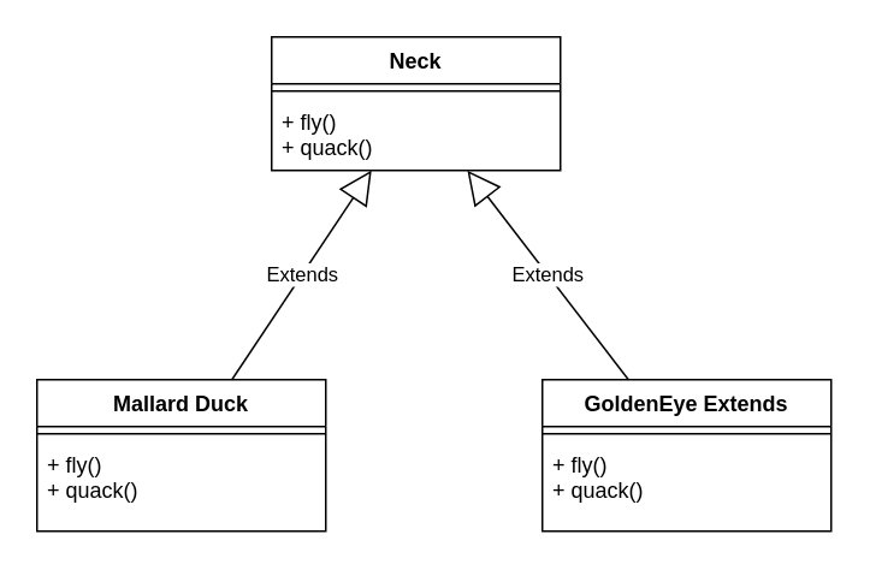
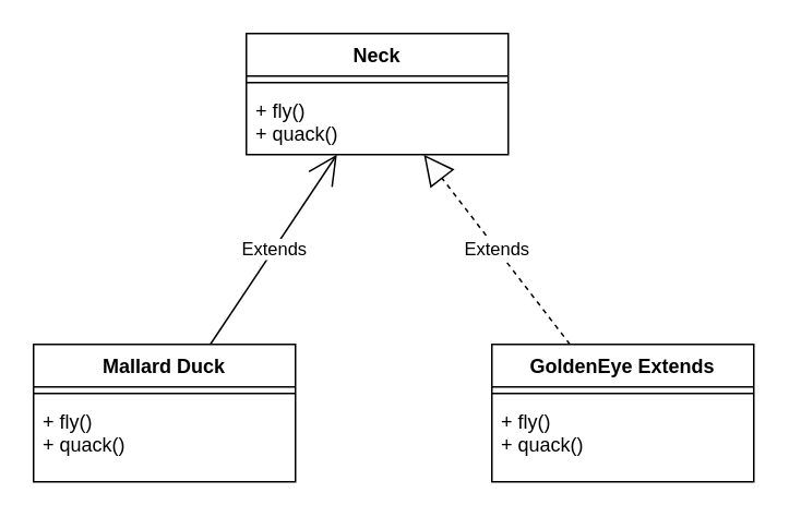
  <mxCell id="0" />
  <mxCell id="1" parent="0" />
  <mxCell id="2" value="Neck" style="swimlane;fontStyle=1;align=center;verticalAlign=top;childLayout=stackLayout;horizontal=1;startSize=26;horizontalStack=0;resizeParent=1;resizeParentMax=0;resizeLast=0;collapsible=1;marginBottom=0;" vertex="1" parent="1"><mxGeometry x="150" y="20" width="160" height="74" as="geometry"><mxRectangle x="350" y="90" width="100" height="30" as="alternateBounds" /></mxGeometry></mxCell>
  <mxCell id="3" value="" style="line;strokeWidth=1;fillColor=none;align=left;verticalAlign=middle;spacingTop=-1;spacingLeft=3;spacingRight=3;rotatable=0;labelPosition=right;points=[];portConstraint=eastwest;strokeColor=inherit;" vertex="1" parent="2"><mxGeometry y="26" width="160" height="8" as="geometry" /></mxCell>
  <mxCell id="4" value="+ fly()&#10;+ quack()" style="text;strokeColor=none;fillColor=none;align=left;verticalAlign=top;spacingLeft=4;spacingRight=4;overflow=hidden;rotatable=0;points=[[0,0.5],[1,0.5]];portConstraint=eastwest;" vertex="1" parent="2"><mxGeometry y="34" width="160" height="40" as="geometry" /></mxCell>
  <mxCell id="5" value="Mallard Duck" style="swimlane;fontStyle=1;align=center;verticalAlign=top;childLayout=stackLayout;horizontal=1;startSize=26;horizontalStack=0;resizeParent=1;resizeParentMax=0;resizeLast=0;collapsible=1;marginBottom=0;" vertex="1" parent="1"><mxGeometry x="20" y="210" width="160" height="84" as="geometry"><mxRectangle x="350" y="90" width="100" height="30" as="alternateBounds" /></mxGeometry></mxCell>
  <mxCell id="6" value="" style="line;strokeWidth=1;fillColor=none;align=left;verticalAlign=middle;spacingTop=-1;spacingLeft=3;spacingRight=3;rotatable=0;labelPosition=right;points=[];portConstraint=eastwest;strokeColor=inherit;" vertex="1" parent="5"><mxGeometry y="26" width="160" height="8" as="geometry" /></mxCell>
  <mxCell id="7" value="+ fly()&#10;+ quack()" style="text;strokeColor=none;fillColor=none;align=left;verticalAlign=top;spacingLeft=4;spacingRight=4;overflow=hidden;rotatable=0;points=[[0,0.5],[1,0.5]];portConstraint=eastwest;" vertex="1" parent="5"><mxGeometry y="34" width="160" height="50" as="geometry" /></mxCell>
  <mxCell id="8" value="GoldenEye Extends" style="swimlane;fontStyle=1;align=center;verticalAlign=top;childLayout=stackLayout;horizontal=1;startSize=26;horizontalStack=0;resizeParent=1;resizeParentMax=0;resizeLast=0;collapsible=1;marginBottom=0;" vertex="1" parent="1"><mxGeometry x="300" y="210" width="160" height="84" as="geometry"><mxRectangle x="350" y="90" width="100" height="30" as="alternateBounds" /></mxGeometry></mxCell>
  <mxCell id="9" value="" style="line;strokeWidth=1;fillColor=none;align=left;verticalAlign=middle;spacingTop=-1;spacingLeft=3;spacingRight=3;rotatable=0;labelPosition=right;points=[];portConstraint=eastwest;strokeColor=inherit;" vertex="1" parent="8"><mxGeometry y="26" width="160" height="8" as="geometry" /></mxCell>
  <mxCell id="10" value="+ fly()&#10;+ quack()" style="text;strokeColor=none;fillColor=none;align=left;verticalAlign=top;spacingLeft=4;spacingRight=4;overflow=hidden;rotatable=0;points=[[0,0.5],[1,0.5]];portConstraint=eastwest;" vertex="1" parent="8"><mxGeometry y="34" width="160" height="50" as="geometry" /></mxCell>
- <mxCell id="11" value="Extends" style="endArrow=block;endSize=16;endFill=0;html=1;" edge="1" parent="1" source="5" target="2"><mxGeometry width="160" relative="1" as="geometry"><mxPoint x="30" y="150" as="sourcePoint" /><mxPoint x="190" y="150" as="targetPoint" /></mxGeometry></mxCell>
- <mxCell id="12" value="Extends" style="endArrow=block;endSize=16;endFill=0;html=1;" edge="1" parent="1" source="8" target="2"><mxGeometry width="160" relative="1" as="geometry"><mxPoint x="280" y="150" as="sourcePoint" /><mxPoint x="440" y="150" as="targetPoint" /></mxGeometry></mxCell>
+ <mxCell id="11" value="Extends" style="endArrow=open;endSize=16;endFill=0;html=1;" edge="1" parent="1" source="5" target="2"><mxGeometry width="160" relative="1" as="geometry"><mxPoint x="30" y="150" as="sourcePoint" /><mxPoint x="190" y="150" as="targetPoint" /></mxGeometry></mxCell>
+ <mxCell id="12" value="Extends" style="endArrow=block;endSize=16;endFill=0;html=1;dashed=1;" edge="1" parent="1" source="8" target="2"><mxGeometry width="160" relative="1" as="geometry"><mxPoint x="280" y="150" as="sourcePoint" /><mxPoint x="440" y="150" as="targetPoint" /></mxGeometry></mxCell>
